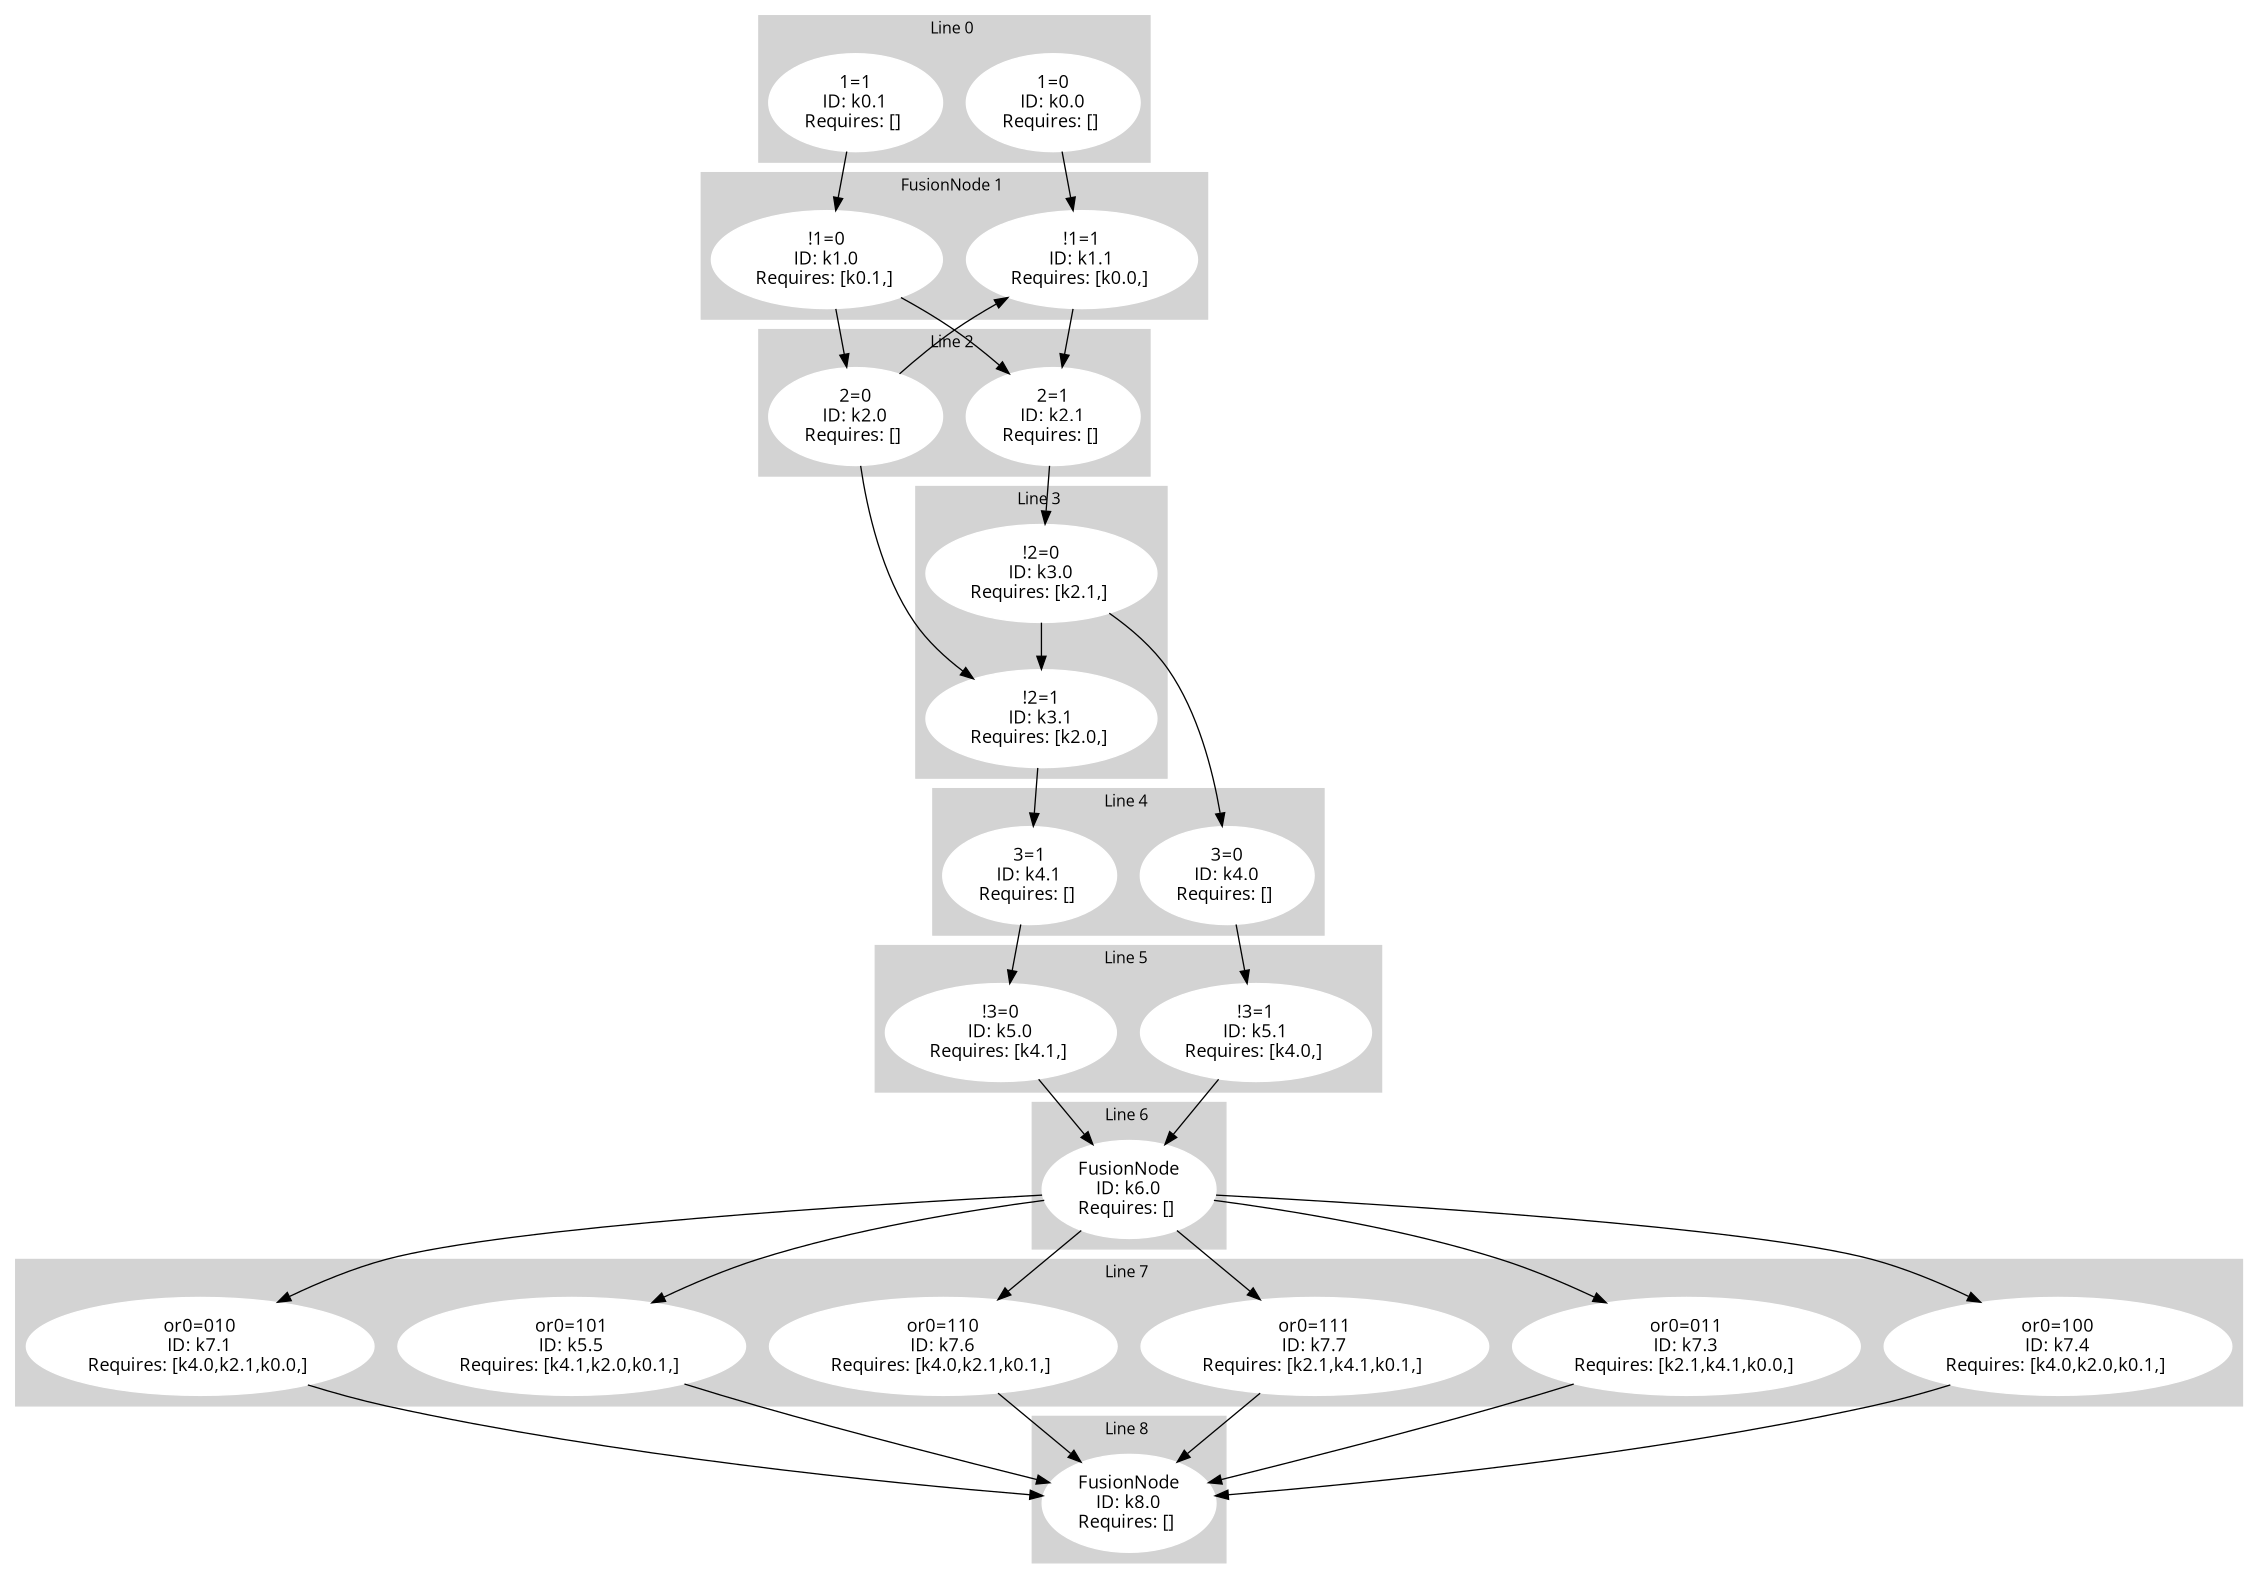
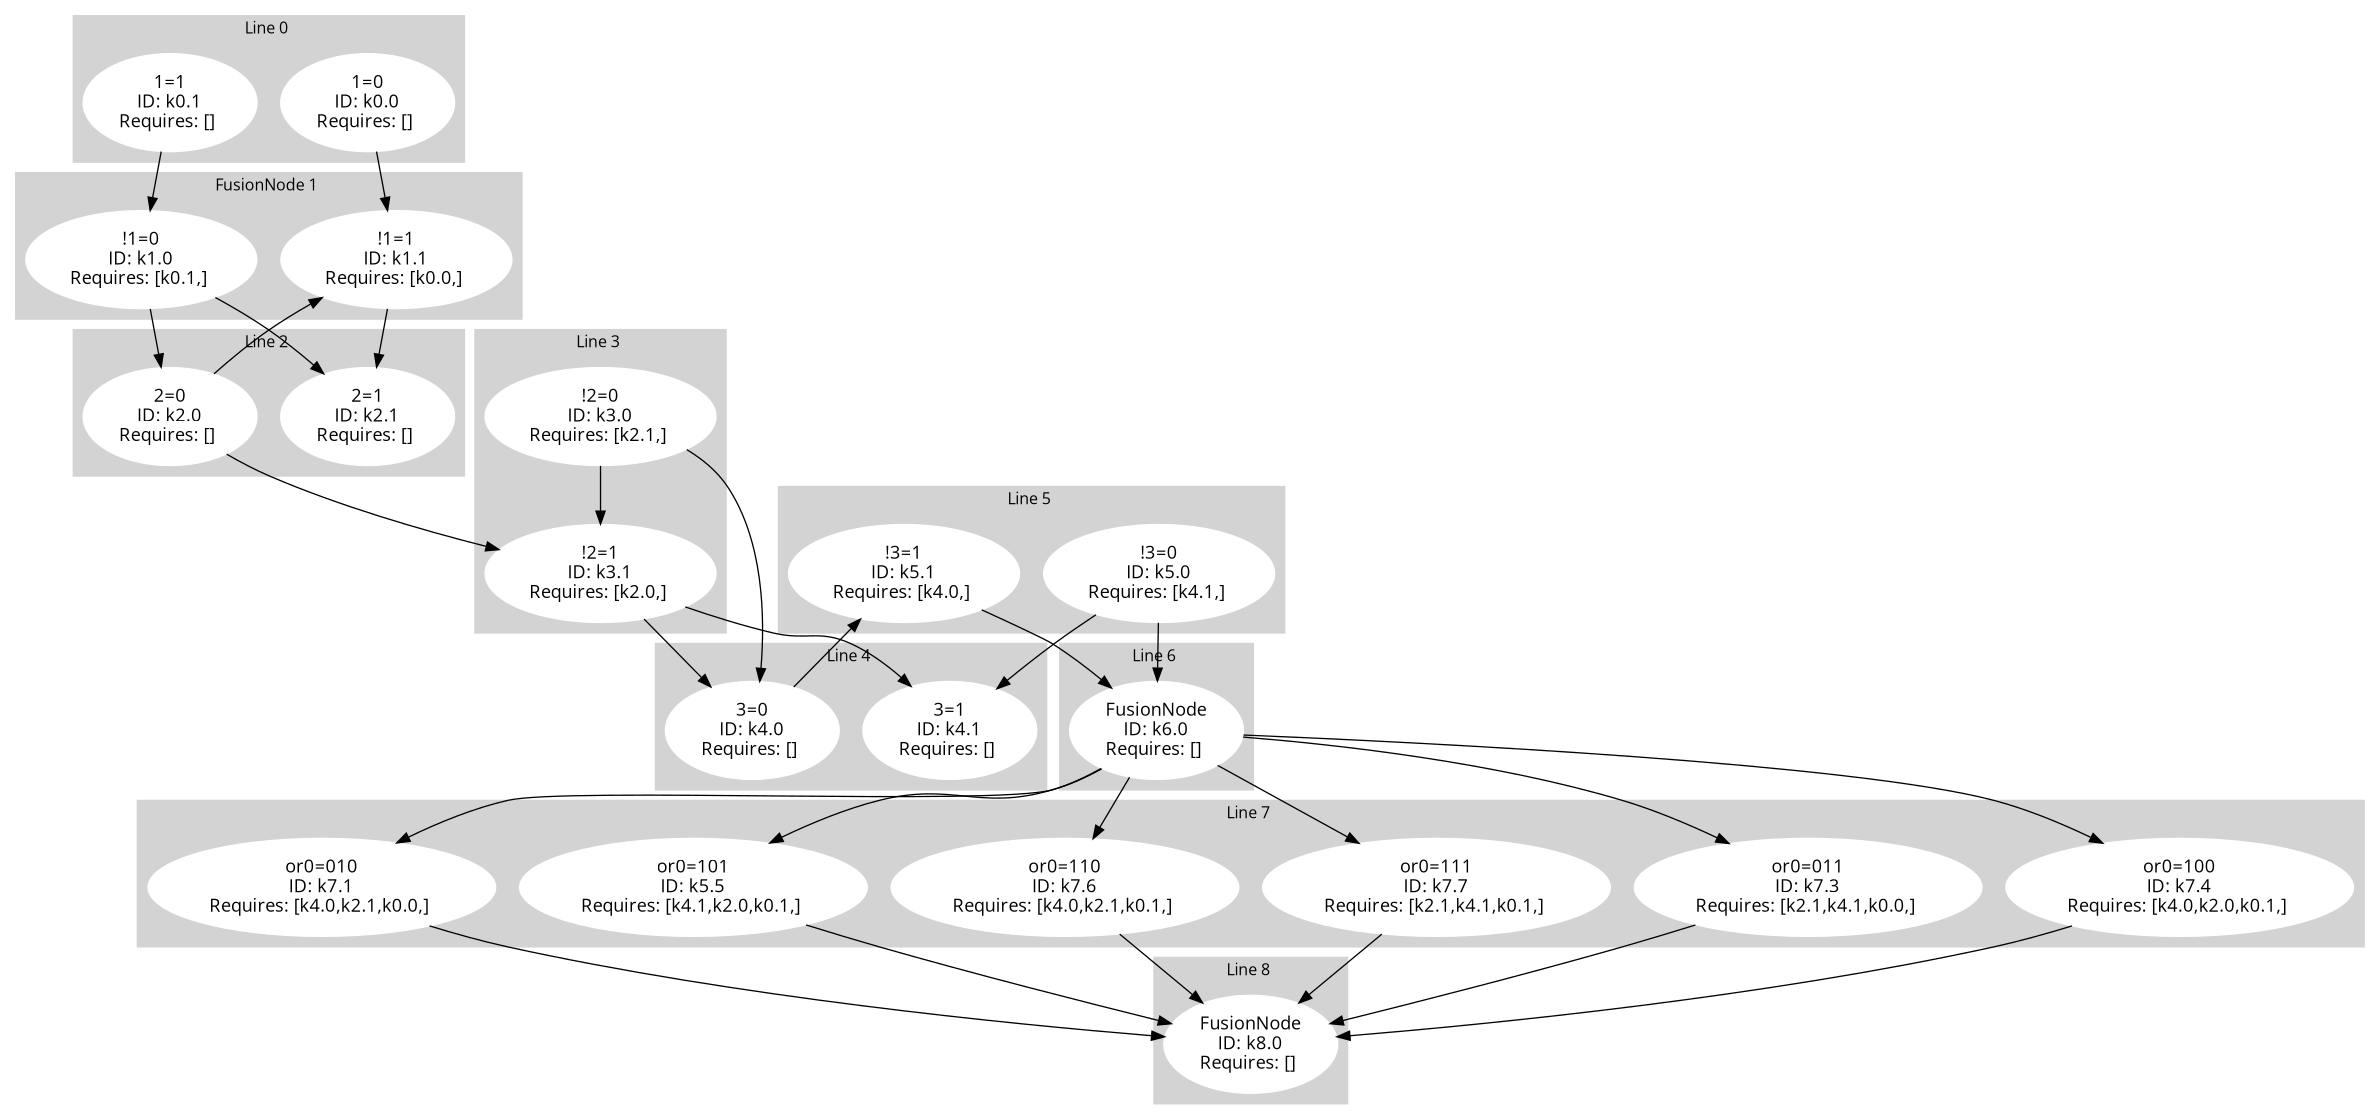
  digraph {
    compound="true "
    fontname="Open Sans"
    node [color=white fontname="Open Sans" style=filled]
    edge [fontname="Open Sans"]
    n1 [label=<!1=1<BR /> ID: k1.1 <BR />Requires: [k0.0,] <BR />>]
    n2 [label=<!1=0<BR /> ID: k1.0 <BR />Requires: [k0.1,] <BR />>]
    n3 [label=<1=1<BR /> ID: k0.1 <BR />Requires: [] <BR />>]
    n4 [label=<1=0<BR /> ID: k0.0 <BR />Requires: [] <BR />>]
    n5 [label=<2=1<BR /> ID: k2.1 <BR />Requires: [] <BR />>]
    n6 [label=<2=0<BR /> ID: k2.0 <BR />Requires: [] <BR />>]
    n7 [label=<!2=0<BR /> ID: k3.0 <BR />Requires: [k2.1,] <BR />>]
    n8 [label=<!2=1<BR /> ID: k3.1 <BR />Requires: [k2.0,] <BR />>]
    n9 [label=<3=0<BR /> ID: k4.0 <BR />Requires: [] <BR />>]
    n10 [label=<3=1<BR /> ID: k4.1 <BR />Requires: [] <BR />>]
    n11 [label=<!3=0<BR /> ID: k5.0 <BR />Requires: [k4.1,] <BR />>]
    n12 [label=<!3=1<BR /> ID: k5.1 <BR />Requires: [k4.0,] <BR />>]
    n13 [label=<FusionNode<BR /> ID: k6.0 <BR />Requires: [] <BR />>]
    n14 [label=<or0=100<BR /> ID: k7.4 <BR />Requires: [k4.0,k2.0,k0.1,] <BR />>]
    n15 [label=<or0=011<BR /> ID: k7.3 <BR />Requires: [k2.1,k4.1,k0.0,] <BR />>]
    n16 [label=<or0=111<BR /> ID: k7.7 <BR />Requires: [k2.1,k4.1,k0.1,] <BR />>]
    n17 [label=<or0=110<BR /> ID: k7.6 <BR />Requires: [k4.0,k2.1,k0.1,] <BR />>]
    n18 [label=<or0=101<BR /> ID: k5.5 <BR />Requires: [k4.1,k2.0,k0.1,] <BR />>]
    n19 [label=<or0=010<BR /> ID: k7.1 <BR />Requires: [k4.0,k2.1,k0.0,] <BR />>]
    n20 [label=<FusionNode<BR /> ID: k8.0 <BR />Requires: [] <BR />>]
    subgraph cluster_1 {
      color=lightgrey
      fontsize=12
      label="FusionNode 1 "
      style=filled
      n1
      n2
    }
    subgraph cluster_2 {
      color=lightgrey
      fontsize=12
      label="Line 0 "
      style=filled
      n3
      n4
    }
    subgraph cluster_3 {
      color=lightgrey
      fontsize=12
      label="Line 2 "
      style=filled
      n5
      n6
    }
    subgraph cluster_4 {
      color=lightgrey
      fontsize=12
      label="Line 3 "
      style=filled
      n7
      n8
    }
    subgraph cluster_5 {
      color=lightgrey
      fontsize=12
      label="Line 4 "
      style=filled
      n9
      n10
    }
    subgraph cluster_6 {
      color=lightgrey
      fontsize=12
      label="Line 5 "
      style=filled
      n11
      n12
    }
    subgraph cluster_7 {
      color=lightgrey
      fontsize=12
      label="Line 6 "
      style=filled
      n13
    }
    subgraph cluster_8 {
      color=lightgrey
      fontsize=12
      label="Line 7 "
      style=filled
      n14
      n15
      n16
      n17
      n18
      n19
    }
    subgraph cluster_9 {
      color=lightgrey
      fontsize=12
      label="Line 8 "
      style=filled
      n20
    }
    n1 -> n5
    n2 -> n5
    n2 -> n6
    n3 -> n2
    n4 -> n1
-   n5 -> n7
    n6 -> n1
    n6 -> n8
    n7 -> n8
    n7 -> n9
+   n8 -> n9
    n8 -> n10
    n9 -> n12
-   n10 -> n11
+   n11 -> n10
    n11 -> n13
    n12 -> n13
    n13 -> n14
    n13 -> n15
    n13 -> n16
    n13 -> n17
    n13 -> n18
    n13 -> n19
    n14 -> n20
    n15 -> n20
    n16 -> n20
    n17 -> n20
    n18 -> n20
    n19 -> n20
  }
